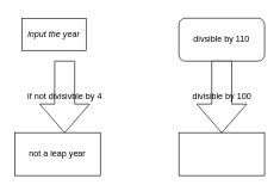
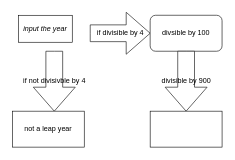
  <mxCell id="0" />
  <mxCell id="1" parent="0" />
  <mxCell id="2" value="input the year" style="rounded=0;whiteSpace=wrap;html=1;fontStyle=2" vertex="1" parent="1"><mxGeometry x="30" y="25" width="90" height="45" as="geometry" /></mxCell>
  <mxCell id="3" value="if not divisivble by 4" style="html=1;shadow=0;dashed=0;align=center;verticalAlign=middle;shape=mxgraph.arrows2.arrow;dy=0.6;dx=40;direction=south;notch=0;" vertex="1" parent="1"><mxGeometry x="55" y="85" width="70" height="100" as="geometry" /></mxCell>
  <mxCell id="4" value="not a leap year" style="rounded=0;whiteSpace=wrap;html=1;" vertex="1" parent="1"><mxGeometry x="20" y="185" width="120" height="60" as="geometry" /></mxCell>
- <mxCell id="6" value="divsible by 110" style="rounded=1;whiteSpace=wrap;html=1;" vertex="1" parent="1"><mxGeometry x="250" y="25" width="120" height="60" as="geometry" /></mxCell>
- <mxCell id="7" value="divisible by 100" style="html=1;shadow=0;dashed=0;align=center;verticalAlign=middle;shape=mxgraph.arrows2.arrow;dy=0.6;dx=40;direction=south;notch=0;" vertex="1" parent="1"><mxGeometry x="275" y="85" width="70" height="100" as="geometry" /></mxCell>
+ <mxCell id="5" value="if divisible by 4" style="html=1;shadow=0;dashed=0;align=center;verticalAlign=middle;shape=mxgraph.arrows2.arrow;dy=0.6;dx=40;notch=0;" vertex="1" parent="1"><mxGeometry x="150" y="20" width="100" height="70" as="geometry" /></mxCell>
+ <mxCell id="6" value="divsible by 100" style="rounded=1;whiteSpace=wrap;html=1;" vertex="1" parent="1"><mxGeometry x="250" y="25" width="120" height="60" as="geometry" /></mxCell>
+ <mxCell id="7" value="divisible by 900" style="html=1;shadow=0;dashed=0;align=center;verticalAlign=middle;shape=mxgraph.arrows2.arrow;dy=0.6;dx=40;direction=south;notch=0;" vertex="1" parent="1"><mxGeometry x="275" y="85" width="70" height="100" as="geometry" /></mxCell>
  <mxCell id="8" value="" style="rounded=0;whiteSpace=wrap;html=1;" vertex="1" parent="1"><mxGeometry x="250" y="185" width="120" height="60" as="geometry" /></mxCell>
